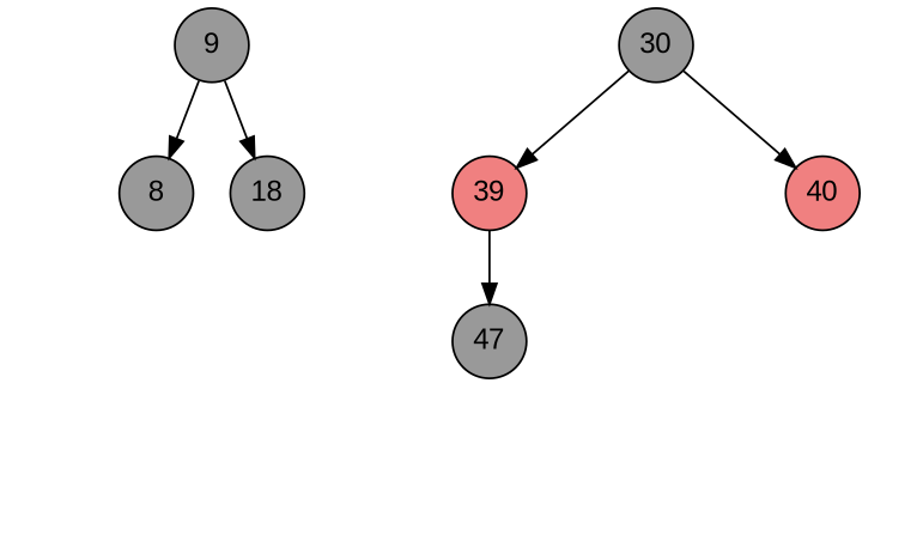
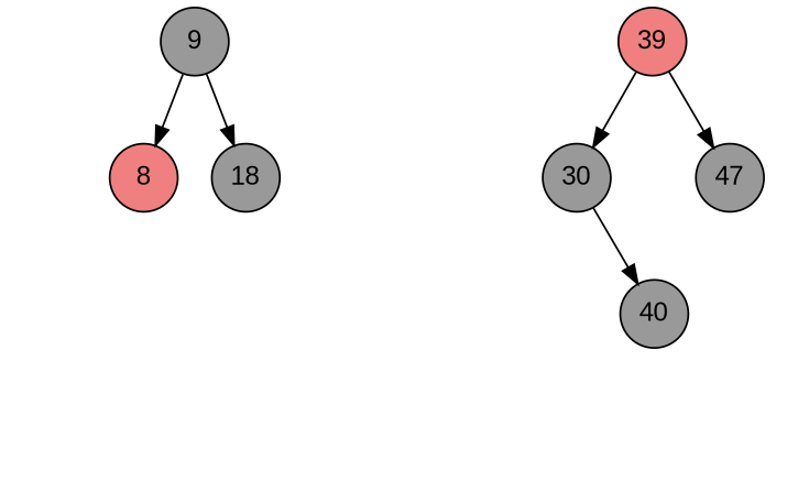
  digraph {
    node [fixedsize=true fontname=Arial shape=circle style=invis]
    edge [style=invis]
    9 [fillcolor=grey60 style=filled]
-   8 [fillcolor=grey60 style=filled]
+   8 [fillcolor=lightcoral style=filled]
    18 [fillcolor=grey60 style=filled]
    39 [fillcolor=lightcoral style=filled]
    30 [fillcolor=grey60 style=filled]
    47 [fillcolor=grey60 style=filled]
    n7 [label=X]
    n8 [label=X]
    n9 [label=X]
    n10 [label=X]
    n11 [label=X]
    n12 [label=X]
-   40 [fillcolor=lightcoral style=filled]
+   40 [fillcolor=grey60 style=filled]
    n14 [label=X]
    n15 [label=X]
    n16 [label=X]
    9 -> 8 [style=""]
    9 -> 18 [style=""]
    8 -> n7
    8 -> n8
    18 -> n9
    18 -> n10
-   30 -> 39 [style=""]
+   39 -> 30 [style=""]
    39 -> 47 [style=""]
    30 -> n11
    30 -> n12
    30 -> 40 [style=""]
    47 -> n14
    40 -> n15
    40 -> n16
  }
